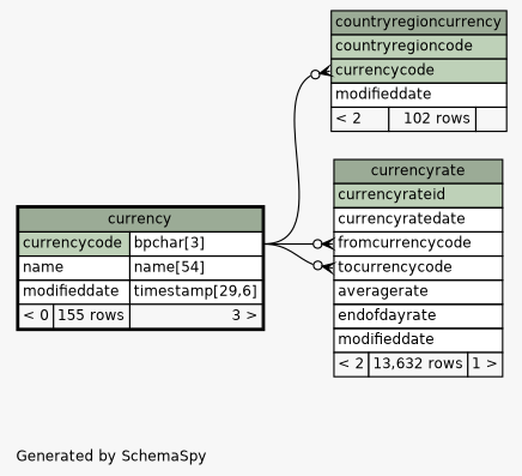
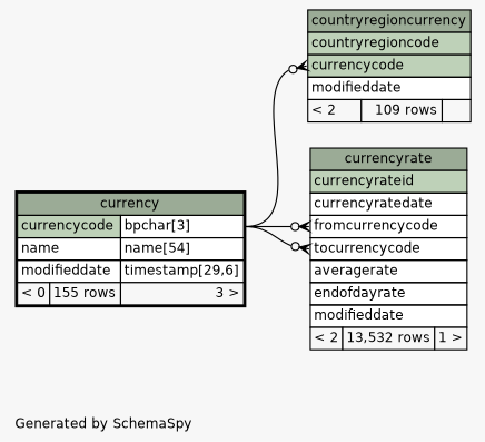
  digraph {
    bgcolor="#f7f7f7"
    fontname=Helvetica
    fontsize=11
    label="\nGenerated by SchemaSpy"
    labeljust=l
    nodesep=0.18
    rankdir=RL
    ranksep=0.46
    node [fontname=Helvetica fontsize=11 shape=plaintext]
    edge [arrowhead=none arrowsize=0.8 arrowtail=crowodot dir=back headport="currencycode.type:e"]
-   n1 [label=<     <TABLE BORDER="0" CELLBORDER="1" CELLSPACING="0" BGCOLOR="#ffffff">       <TR><TD COLSPAN="3" BGCOLOR="#9bab96" ALIGN="CENTER">countryregioncurrency</TD></TR>       <TR><TD PORT="countryregioncode" COLSPAN="3" BGCOLOR="#bed1b8" ALIGN="LEFT">countryregioncode</TD></TR>       <TR><TD PORT="currencycode" COLSPAN="3" BGCOLOR="#bed1b8" ALIGN="LEFT">currencycode</TD></TR>       <TR><TD PORT="modifieddate" COLSPAN="3" ALIGN="LEFT">modifieddate</TD></TR>       <TR><TD ALIGN="LEFT" BGCOLOR="#f7f7f7">&lt; 2</TD><TD ALIGN="RIGHT" BGCOLOR="#f7f7f7">102 rows</TD><TD ALIGN="RIGHT" BGCOLOR="#f7f7f7">  </TD></TR>     </TABLE>>]
+   n1 [label=<     <TABLE BORDER="0" CELLBORDER="1" CELLSPACING="0" BGCOLOR="#ffffff">       <TR><TD COLSPAN="3" BGCOLOR="#9bab96" ALIGN="CENTER">countryregioncurrency</TD></TR>       <TR><TD PORT="countryregioncode" COLSPAN="3" BGCOLOR="#bed1b8" ALIGN="LEFT">countryregioncode</TD></TR>       <TR><TD PORT="currencycode" COLSPAN="3" BGCOLOR="#bed1b8" ALIGN="LEFT">currencycode</TD></TR>       <TR><TD PORT="modifieddate" COLSPAN="3" ALIGN="LEFT">modifieddate</TD></TR>       <TR><TD ALIGN="LEFT" BGCOLOR="#f7f7f7">&lt; 2</TD><TD ALIGN="RIGHT" BGCOLOR="#f7f7f7">109 rows</TD><TD ALIGN="RIGHT" BGCOLOR="#f7f7f7">  </TD></TR>     </TABLE>>]
    n2 [label=<     <TABLE BORDER="2" CELLBORDER="1" CELLSPACING="0" BGCOLOR="#ffffff">       <TR><TD COLSPAN="3" BGCOLOR="#9bab96" ALIGN="CENTER">currency</TD></TR>       <TR><TD PORT="currencycode" COLSPAN="2" BGCOLOR="#bed1b8" ALIGN="LEFT">currencycode</TD><TD PORT="currencycode.type" ALIGN="LEFT">bpchar[3]</TD></TR>       <TR><TD PORT="name" COLSPAN="2" ALIGN="LEFT">name</TD><TD PORT="name.type" ALIGN="LEFT">name[54]</TD></TR>       <TR><TD PORT="modifieddate" COLSPAN="2" ALIGN="LEFT">modifieddate</TD><TD PORT="modifieddate.type" ALIGN="LEFT">timestamp[29,6]</TD></TR>       <TR><TD ALIGN="LEFT" BGCOLOR="#f7f7f7">&lt; 0</TD><TD ALIGN="RIGHT" BGCOLOR="#f7f7f7">155 rows</TD><TD ALIGN="RIGHT" BGCOLOR="#f7f7f7">3 &gt;</TD></TR>     </TABLE>>]
-   n3 [label=<     <TABLE BORDER="0" CELLBORDER="1" CELLSPACING="0" BGCOLOR="#ffffff">       <TR><TD COLSPAN="3" BGCOLOR="#9bab96" ALIGN="CENTER">currencyrate</TD></TR>       <TR><TD PORT="currencyrateid" COLSPAN="3" BGCOLOR="#bed1b8" ALIGN="LEFT">currencyrateid</TD></TR>       <TR><TD PORT="currencyratedate" COLSPAN="3" ALIGN="LEFT">currencyratedate</TD></TR>       <TR><TD PORT="fromcurrencycode" COLSPAN="3" ALIGN="LEFT">fromcurrencycode</TD></TR>       <TR><TD PORT="tocurrencycode" COLSPAN="3" ALIGN="LEFT">tocurrencycode</TD></TR>       <TR><TD PORT="averagerate" COLSPAN="3" ALIGN="LEFT">averagerate</TD></TR>       <TR><TD PORT="endofdayrate" COLSPAN="3" ALIGN="LEFT">endofdayrate</TD></TR>       <TR><TD PORT="modifieddate" COLSPAN="3" ALIGN="LEFT">modifieddate</TD></TR>       <TR><TD ALIGN="LEFT" BGCOLOR="#f7f7f7">&lt; 2</TD><TD ALIGN="RIGHT" BGCOLOR="#f7f7f7">13,632 rows</TD><TD ALIGN="RIGHT" BGCOLOR="#f7f7f7">1 &gt;</TD></TR>     </TABLE>>]
+   n3 [label=<     <TABLE BORDER="0" CELLBORDER="1" CELLSPACING="0" BGCOLOR="#ffffff">       <TR><TD COLSPAN="3" BGCOLOR="#9bab96" ALIGN="CENTER">currencyrate</TD></TR>       <TR><TD PORT="currencyrateid" COLSPAN="3" BGCOLOR="#bed1b8" ALIGN="LEFT">currencyrateid</TD></TR>       <TR><TD PORT="currencyratedate" COLSPAN="3" ALIGN="LEFT">currencyratedate</TD></TR>       <TR><TD PORT="fromcurrencycode" COLSPAN="3" ALIGN="LEFT">fromcurrencycode</TD></TR>       <TR><TD PORT="tocurrencycode" COLSPAN="3" ALIGN="LEFT">tocurrencycode</TD></TR>       <TR><TD PORT="averagerate" COLSPAN="3" ALIGN="LEFT">averagerate</TD></TR>       <TR><TD PORT="endofdayrate" COLSPAN="3" ALIGN="LEFT">endofdayrate</TD></TR>       <TR><TD PORT="modifieddate" COLSPAN="3" ALIGN="LEFT">modifieddate</TD></TR>       <TR><TD ALIGN="LEFT" BGCOLOR="#f7f7f7">&lt; 2</TD><TD ALIGN="RIGHT" BGCOLOR="#f7f7f7">13,532 rows</TD><TD ALIGN="RIGHT" BGCOLOR="#f7f7f7">1 &gt;</TD></TR>     </TABLE>>]
    n1 -> n2 [tailport="currencycode:w"]
    n3 -> n2 [tailport="fromcurrencycode:w"]
    n3 -> n2 [tailport="tocurrencycode:w"]
  }
